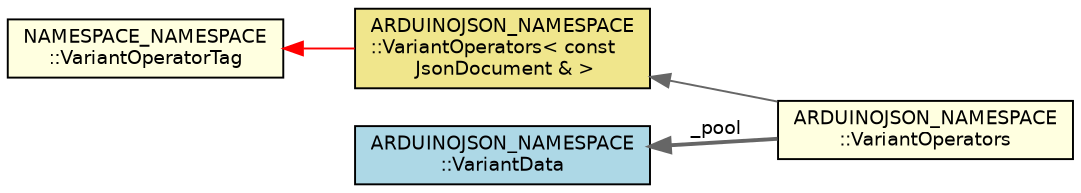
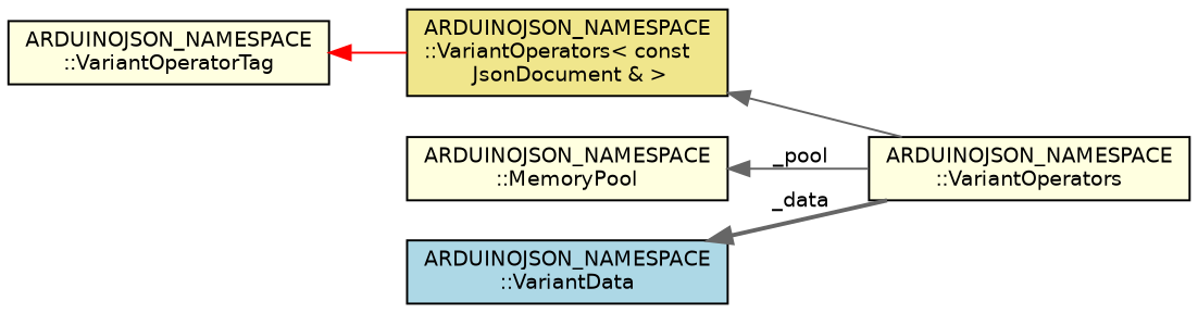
  digraph {
    rankdir=LR
    node [color=black fillcolor=lightyellow fontname=Helvetica fontsize=10 shape=record style=filled]
    edge [color=gray40 dir=back fontname=Helvetica fontsize=10 labelfontname=Helvetica labelfontsize=10 style=solid]
    n1 [fontcolor=black height=0.2 label="ARDUINOJSON_NAMESPACE\l::VariantOperators" width=0.4]
    n2 [fillcolor=khaki height=0.2 label="ARDUINOJSON_NAMESPACE\l::VariantOperators\< const\l JsonDocument & \>" width=0.4]
-   n3 [height=0.2 label="NAMESPACE_NAMESPACE\l::VariantOperatorTag" width=0.4]
+   n3 [height=0.2 label="ARDUINOJSON_NAMESPACE\l::VariantOperatorTag" width=0.4]
+   n4 [height=0.2 label="ARDUINOJSON_NAMESPACE\l::MemoryPool" width=0.4]
    n5 [fillcolor=lightblue height=0.2 label="ARDUINOJSON_NAMESPACE\l::VariantData" width=0.4]
    n2 -> n1
    n3 -> n2 [color=red]
-   n5 -> n1 [label=" _pool" style=bold]
+   n4 -> n1 [label=" _pool"]
+   n5 -> n1 [label=" _data" style=bold]
  }
